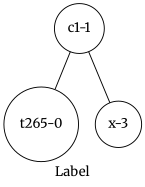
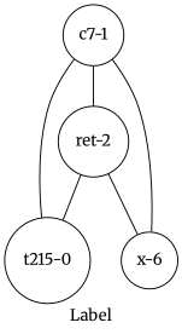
  graph {
    fontname=Merriweather
    label=Label
    node [fillcolor=White fontname=Merriweather shape=circle style=filled]
    edge [fontname=Merriweather]
-   n1 [label="t265-0"]
-   n2 [label="x-3"]
-   n3 [label="c1-1"]
+   n1 [label="t215-0"]
+   n2 [label="x-6"]
+   n3 [label="c7-1"]
+   n4 [label="ret-2"]
    n3 -- n1
    n3 -- n2
+   n3 -- n4
+   n4 -- n1
+   n4 -- n2
  }
